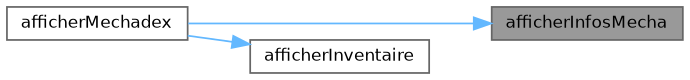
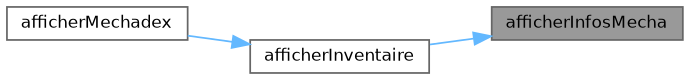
  digraph {
    rankdir=RL
    node [color=grey40 fillcolor=white fontname=Helvetica fontsize=10 shape=box style=filled]
    edge [color=steelblue1 dir=back fontname=Helvetica fontsize=10 labelfontname=Helvetica labelfontsize=10 style=solid]
    n1 [color=gray40 fillcolor=grey60 fontcolor=black height=0.2 label=afficherInfosMecha width=0.4]
    n2 [height=0.2 label=afficherMechadex width=0.4]
    n3 [height=0.2 label=afficherInventaire width=0.4]
-   n1 -> n2
+   n1 -> n3
    n3 -> n2
  }
